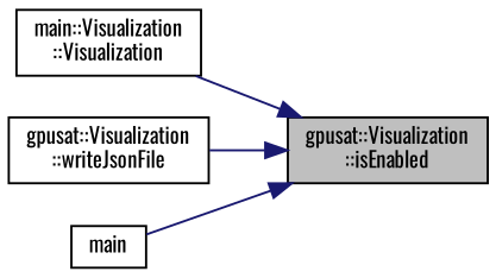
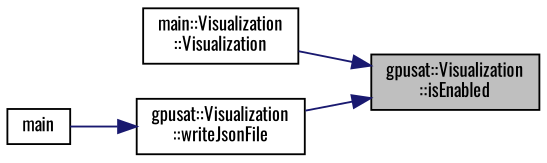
  digraph {
    fontname=Oswald
    rankdir=RL
    node [color=black fillcolor=white fontname=Oswald fontsize=10 shape=record style=filled]
    edge [color=midnightblue dir=back fontname=Oswald fontsize=10 labelfontname=Helvetica labelfontsize=10 style=solid]
    n1 [fillcolor=grey75 fontcolor=black height=0.2 label="gpusat::Visualization\l::isEnabled" width=0.4]
    n2 [height=0.2 label="main::Visualization\l::Visualization" width=0.4]
    n3 [height=0.2 label="gpusat::Visualization\l::writeJsonFile" width=0.4]
    n4 [height=0.2 label=main width=0.4]
    n1 -> n2
    n1 -> n3
-   n1 -> n4
+   n3 -> n4
  }
